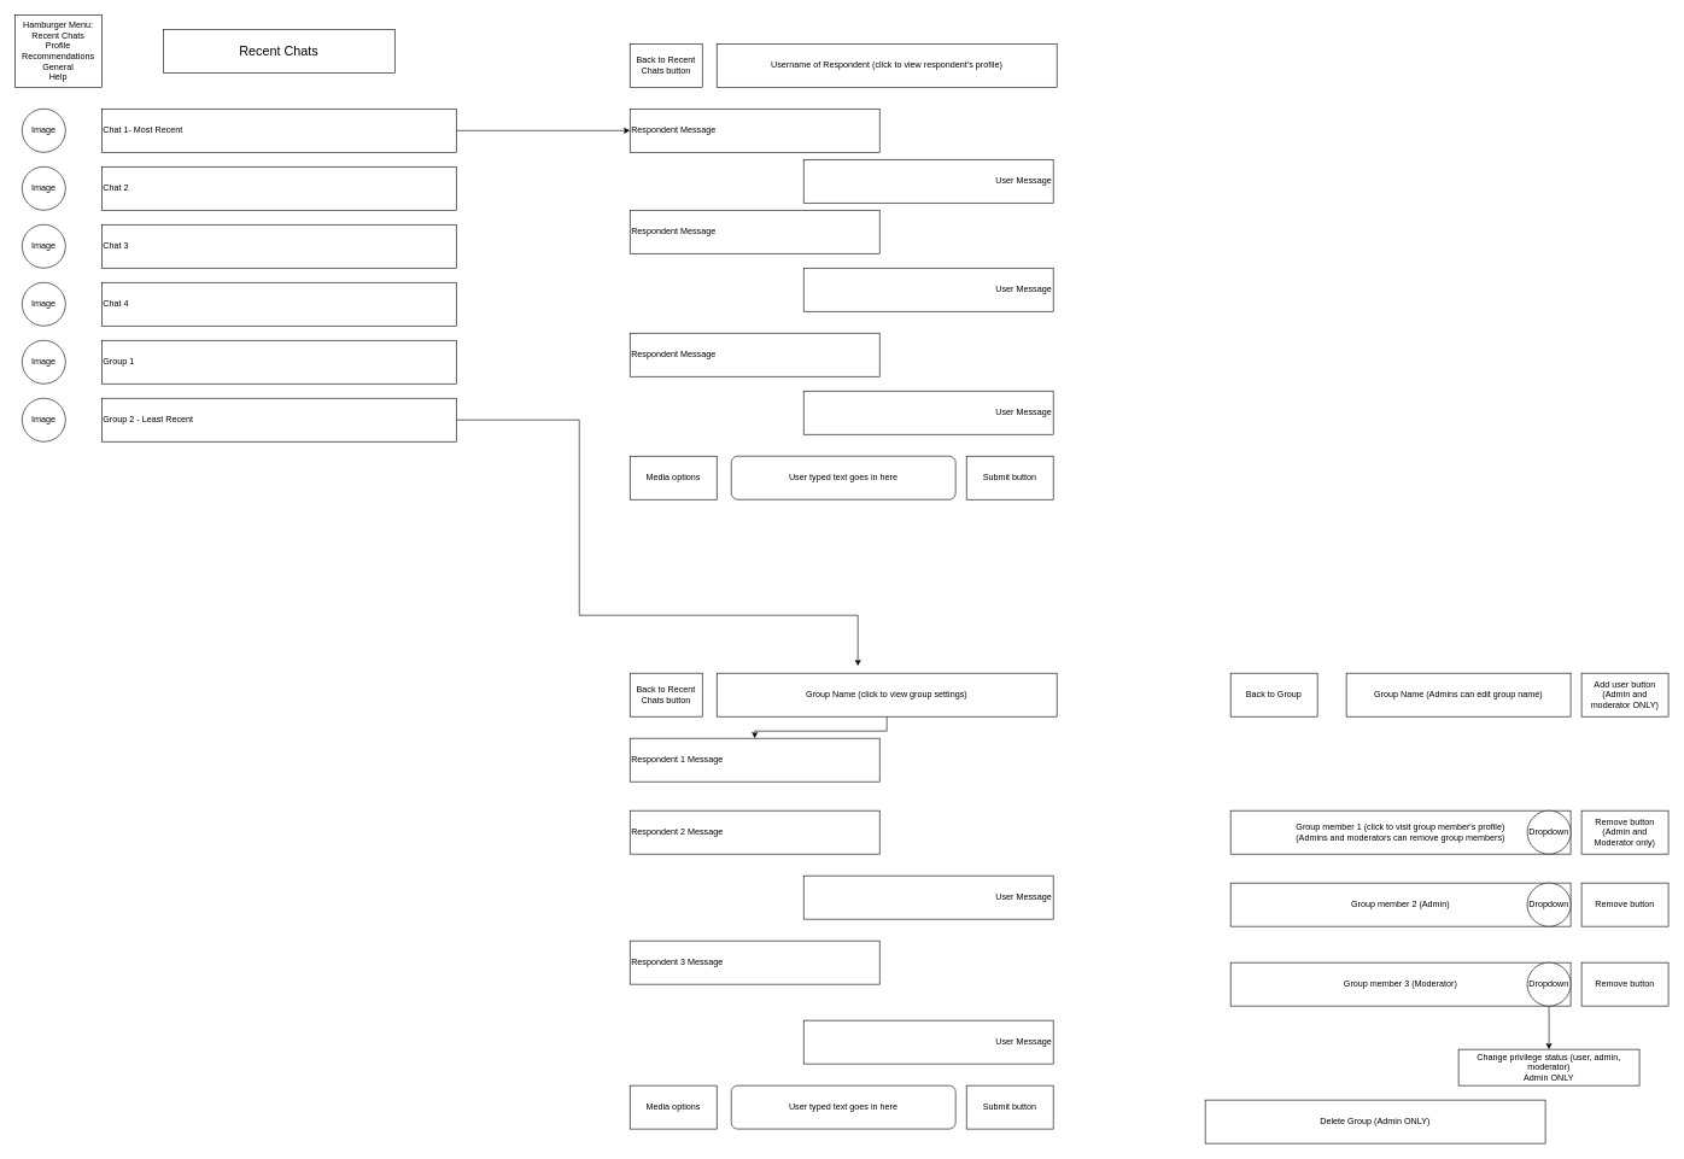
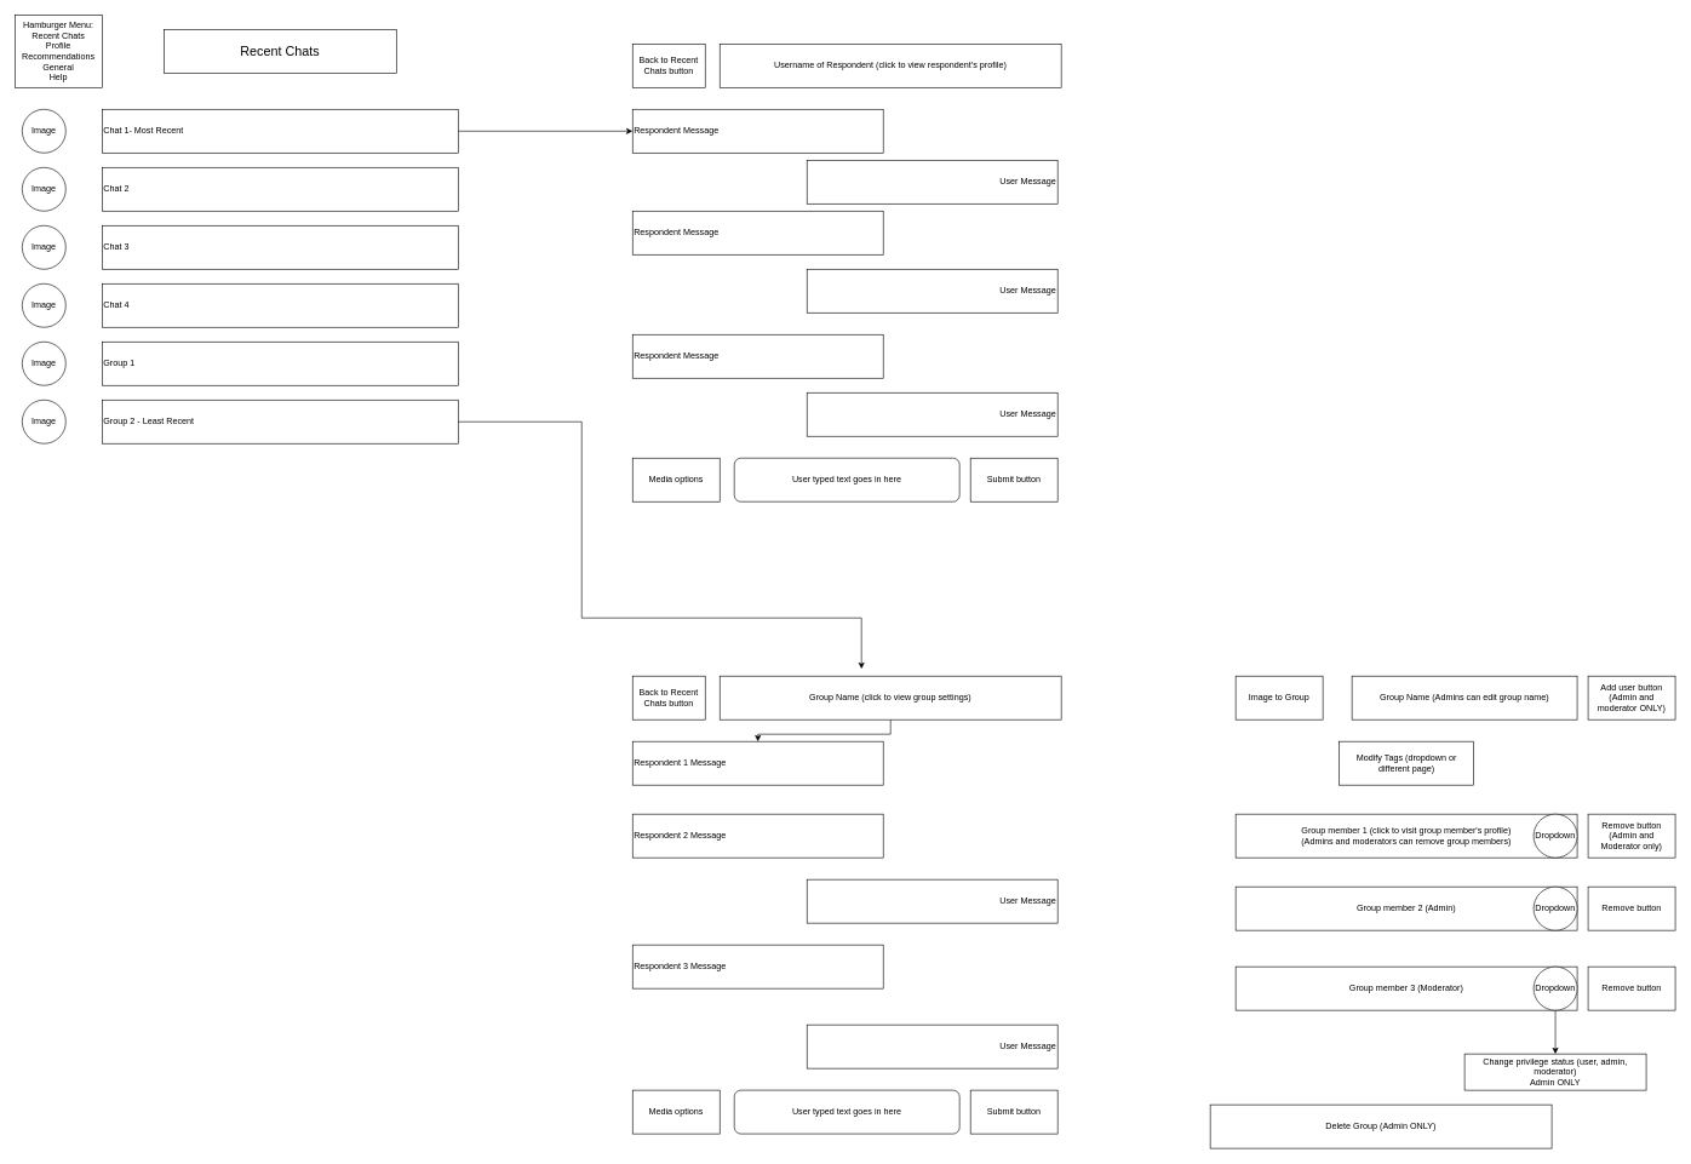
  <mxCell id="0" />
  <mxCell id="1" parent="0" />
  <mxCell id="2" value="Group member 3 (Moderator)" style="rounded=0;whiteSpace=wrap;html=1;align=center;" vertex="1" parent="1"><mxGeometry x="1700" y="1330" width="470" height="60" as="geometry" /></mxCell>
  <mxCell id="3" value="" style="edgeStyle=orthogonalEdgeStyle;rounded=0;orthogonalLoop=1;jettySize=auto;html=1;" edge="1" parent="1" source="4" target="19"><mxGeometry relative="1" as="geometry" /></mxCell>
  <mxCell id="4" value="Chat 1- Most Recent" style="rounded=0;whiteSpace=wrap;html=1;align=left;" vertex="1" parent="1"><mxGeometry x="140" y="150" width="490" height="60" as="geometry" /></mxCell>
  <mxCell id="5" value="Chat 2" style="rounded=0;whiteSpace=wrap;html=1;align=left;" vertex="1" parent="1"><mxGeometry x="140" y="230" width="490" height="60" as="geometry" /></mxCell>
  <mxCell id="6" value="Chat 3" style="rounded=0;whiteSpace=wrap;html=1;align=left;" vertex="1" parent="1"><mxGeometry x="140" y="310" width="490" height="60" as="geometry" /></mxCell>
  <mxCell id="7" value="Chat 4" style="rounded=0;whiteSpace=wrap;html=1;align=left;" vertex="1" parent="1"><mxGeometry x="140" y="390" width="490" height="60" as="geometry" /></mxCell>
  <mxCell id="8" value="Group 1" style="rounded=0;whiteSpace=wrap;html=1;align=left;" vertex="1" parent="1"><mxGeometry x="140" y="470" width="490" height="60" as="geometry" /></mxCell>
  <mxCell id="9" value="Hamburger Menu:&lt;br&gt;Recent Chats&lt;br&gt;Profile&lt;br&gt;Recommendations&lt;br&gt;General&lt;br&gt;Help" style="rounded=0;whiteSpace=wrap;html=1;" vertex="1" parent="1"><mxGeometry x="20" y="20" width="120" height="100" as="geometry" /></mxCell>
  <mxCell id="10" value="Image" style="ellipse;whiteSpace=wrap;html=1;aspect=fixed;" vertex="1" parent="1"><mxGeometry x="30" y="470" width="60" height="60" as="geometry" /></mxCell>
  <mxCell id="11" value="Image" style="ellipse;whiteSpace=wrap;html=1;aspect=fixed;" vertex="1" parent="1"><mxGeometry x="30" y="390" width="60" height="60" as="geometry" /></mxCell>
  <mxCell id="12" value="Image" style="ellipse;whiteSpace=wrap;html=1;aspect=fixed;" vertex="1" parent="1"><mxGeometry x="30" y="310" width="60" height="60" as="geometry" /></mxCell>
  <mxCell id="13" value="Image" style="ellipse;whiteSpace=wrap;html=1;aspect=fixed;" vertex="1" parent="1"><mxGeometry x="30" y="230" width="60" height="60" as="geometry" /></mxCell>
  <mxCell id="14" value="Image" style="ellipse;whiteSpace=wrap;html=1;aspect=fixed;" vertex="1" parent="1"><mxGeometry x="30" y="150" width="60" height="60" as="geometry" /></mxCell>
  <mxCell id="15" value="&lt;font style=&quot;font-size: 18px&quot;&gt;Recent Chats&lt;/font&gt;" style="rounded=0;whiteSpace=wrap;html=1;" vertex="1" parent="1"><mxGeometry x="225" y="40" width="320" height="60" as="geometry" /></mxCell>
  <mxCell id="16" value="" style="edgeStyle=orthogonalEdgeStyle;rounded=0;orthogonalLoop=1;jettySize=auto;html=1;" edge="1" parent="1" source="17"><mxGeometry relative="1" as="geometry"><mxPoint x="1185" y="920" as="targetPoint" /><Array as="points"><mxPoint x="800" y="580" /><mxPoint x="800" y="850" /></Array></mxGeometry></mxCell>
  <mxCell id="17" value="Group 2 - Least Recent" style="rounded=0;whiteSpace=wrap;html=1;align=left;" vertex="1" parent="1"><mxGeometry x="140" y="550" width="490" height="60" as="geometry" /></mxCell>
  <mxCell id="18" value="Image" style="ellipse;whiteSpace=wrap;html=1;aspect=fixed;" vertex="1" parent="1"><mxGeometry x="30" y="550" width="60" height="60" as="geometry" /></mxCell>
  <mxCell id="19" value="Respondent Message" style="whiteSpace=wrap;html=1;rounded=0;align=left;" vertex="1" parent="1"><mxGeometry x="870" y="150" width="345" height="60" as="geometry" /></mxCell>
  <mxCell id="20" value="Respondent Message" style="whiteSpace=wrap;html=1;rounded=0;align=left;" vertex="1" parent="1"><mxGeometry x="870" y="290" width="345" height="60" as="geometry" /></mxCell>
  <mxCell id="21" value="Respondent Message" style="whiteSpace=wrap;html=1;rounded=0;align=left;" vertex="1" parent="1"><mxGeometry x="870" y="460" width="345" height="60" as="geometry" /></mxCell>
  <mxCell id="22" value="User Message" style="whiteSpace=wrap;html=1;rounded=0;align=right;" vertex="1" parent="1"><mxGeometry x="1110" y="220" width="345" height="60" as="geometry" /></mxCell>
  <mxCell id="23" value="User Message" style="whiteSpace=wrap;html=1;rounded=0;align=right;" vertex="1" parent="1"><mxGeometry x="1110" y="370" width="345" height="60" as="geometry" /></mxCell>
  <mxCell id="24" value="User Message" style="whiteSpace=wrap;html=1;rounded=0;align=right;" vertex="1" parent="1"><mxGeometry x="1110" y="540" width="345" height="60" as="geometry" /></mxCell>
  <mxCell id="25" value="Username of Respondent (click to view respondent's profile)" style="rounded=0;whiteSpace=wrap;html=1;align=center;" vertex="1" parent="1"><mxGeometry x="990" y="60" width="470" height="60" as="geometry" /></mxCell>
  <mxCell id="26" value="User typed text goes in here" style="rounded=1;whiteSpace=wrap;html=1;align=center;" vertex="1" parent="1"><mxGeometry x="1010" y="630" width="310" height="60" as="geometry" /></mxCell>
  <mxCell id="27" value="Media options" style="rounded=0;whiteSpace=wrap;html=1;align=center;" vertex="1" parent="1"><mxGeometry x="870" y="630" width="120" height="60" as="geometry" /></mxCell>
  <mxCell id="28" value="Back to Recent Chats button" style="rounded=0;whiteSpace=wrap;html=1;align=center;" vertex="1" parent="1"><mxGeometry x="870" y="60" width="100" height="60" as="geometry" /></mxCell>
  <mxCell id="29" value="Submit button" style="rounded=0;whiteSpace=wrap;html=1;align=center;" vertex="1" parent="1"><mxGeometry x="1335" y="630" width="120" height="60" as="geometry" /></mxCell>
  <mxCell id="30" value="Respondent 1 Message" style="whiteSpace=wrap;html=1;rounded=0;align=left;" vertex="1" parent="1"><mxGeometry x="870" y="1020" width="345" height="60" as="geometry" /></mxCell>
  <mxCell id="31" value="Respondent 2 Message" style="whiteSpace=wrap;html=1;rounded=0;align=left;" vertex="1" parent="1"><mxGeometry x="870" y="1120" width="345" height="60" as="geometry" /></mxCell>
  <mxCell id="32" value="Respondent 3 Message" style="whiteSpace=wrap;html=1;rounded=0;align=left;" vertex="1" parent="1"><mxGeometry x="870" y="1300" width="345" height="60" as="geometry" /></mxCell>
  <mxCell id="33" value="User Message" style="whiteSpace=wrap;html=1;rounded=0;align=right;" vertex="1" parent="1"><mxGeometry x="1110" y="1210" width="345" height="60" as="geometry" /></mxCell>
  <mxCell id="34" value="User Message" style="whiteSpace=wrap;html=1;rounded=0;align=right;" vertex="1" parent="1"><mxGeometry x="1110" y="1410" width="345" height="60" as="geometry" /></mxCell>
  <mxCell id="35" value="" style="edgeStyle=orthogonalEdgeStyle;rounded=0;orthogonalLoop=1;jettySize=auto;html=1;" edge="1" parent="1" source="36" target="30"><mxGeometry relative="1" as="geometry"><mxPoint x="1690" y="960" as="targetPoint" /></mxGeometry></mxCell>
  <mxCell id="36" value="Group Name (click to view group settings)" style="rounded=0;whiteSpace=wrap;html=1;align=center;" vertex="1" parent="1"><mxGeometry x="990" y="930" width="470" height="60" as="geometry" /></mxCell>
  <mxCell id="37" value="User typed text goes in here" style="rounded=1;whiteSpace=wrap;html=1;align=center;" vertex="1" parent="1"><mxGeometry x="1010" y="1500" width="310" height="60" as="geometry" /></mxCell>
  <mxCell id="38" value="Media options" style="rounded=0;whiteSpace=wrap;html=1;align=center;" vertex="1" parent="1"><mxGeometry x="870" y="1500" width="120" height="60" as="geometry" /></mxCell>
  <mxCell id="39" value="Back to Recent Chats button" style="rounded=0;whiteSpace=wrap;html=1;align=center;" vertex="1" parent="1"><mxGeometry x="870" y="930" width="100" height="60" as="geometry" /></mxCell>
  <mxCell id="40" value="Submit button" style="rounded=0;whiteSpace=wrap;html=1;align=center;" vertex="1" parent="1"><mxGeometry x="1335" y="1500" width="120" height="60" as="geometry" /></mxCell>
  <mxCell id="41" value="Group Name (Admins can edit group name)" style="rounded=0;whiteSpace=wrap;html=1;align=center;" vertex="1" parent="1"><mxGeometry x="1860" y="930" width="310" height="60" as="geometry" /></mxCell>
  <mxCell id="42" value="Group member 1 (click to visit group member's profile) &lt;br&gt;(Admins and moderators can remove group members)" style="rounded=0;whiteSpace=wrap;html=1;align=center;" vertex="1" parent="1"><mxGeometry x="1700" y="1120" width="470" height="60" as="geometry" /></mxCell>
  <mxCell id="43" value="Group member 2 (Admin)" style="rounded=0;whiteSpace=wrap;html=1;align=center;" vertex="1" parent="1"><mxGeometry x="1700" y="1220" width="470" height="60" as="geometry" /></mxCell>
  <mxCell id="44" value="Delete Group (Admin ONLY)" style="rounded=0;whiteSpace=wrap;html=1;align=center;" vertex="1" parent="1"><mxGeometry x="1665" y="1520" width="470" height="60" as="geometry" /></mxCell>
  <mxCell id="45" value="Add user button (Admin and moderator ONLY)" style="rounded=0;whiteSpace=wrap;html=1;align=center;" vertex="1" parent="1"><mxGeometry x="2185" y="930" width="120" height="60" as="geometry" /></mxCell>
  <mxCell id="46" value="Remove button (Admin and Moderator only)" style="rounded=0;whiteSpace=wrap;html=1;align=center;" vertex="1" parent="1"><mxGeometry x="2185" y="1120" width="120" height="60" as="geometry" /></mxCell>
  <mxCell id="47" value="Remove button" style="rounded=0;whiteSpace=wrap;html=1;align=center;" vertex="1" parent="1"><mxGeometry x="2185" y="1330" width="120" height="60" as="geometry" /></mxCell>
  <mxCell id="48" value="Remove button" style="rounded=0;whiteSpace=wrap;html=1;align=center;" vertex="1" parent="1"><mxGeometry x="2185" y="1220" width="120" height="60" as="geometry" /></mxCell>
  <mxCell id="49" value="Dropdown" style="ellipse;whiteSpace=wrap;html=1;aspect=fixed;align=center;" vertex="1" parent="1"><mxGeometry x="2110" y="1120" width="60" height="60" as="geometry" /></mxCell>
  <mxCell id="50" value="" style="edgeStyle=orthogonalEdgeStyle;rounded=0;orthogonalLoop=1;jettySize=auto;html=1;" edge="1" parent="1" source="51" target="53"><mxGeometry relative="1" as="geometry" /></mxCell>
  <mxCell id="51" value="Dropdown" style="ellipse;whiteSpace=wrap;html=1;aspect=fixed;align=center;" vertex="1" parent="1"><mxGeometry x="2110" y="1330" width="60" height="60" as="geometry" /></mxCell>
  <mxCell id="52" value="Dropdown" style="ellipse;whiteSpace=wrap;html=1;aspect=fixed;align=center;" vertex="1" parent="1"><mxGeometry x="2110" y="1220" width="60" height="60" as="geometry" /></mxCell>
  <mxCell id="53" value="Change privilege status (user, admin, moderator)&lt;br&gt;Admin ONLY" style="whiteSpace=wrap;html=1;" vertex="1" parent="1"><mxGeometry x="2015" y="1450" width="250" height="50" as="geometry" /></mxCell>
- <mxCell id="54" value="Back to Group" style="rounded=0;whiteSpace=wrap;html=1;align=center;" vertex="1" parent="1"><mxGeometry x="1700" y="930" width="120" height="60" as="geometry" /></mxCell>
+ <mxCell id="54" value="Image to Group" style="rounded=0;whiteSpace=wrap;html=1;align=center;" vertex="1" parent="1"><mxGeometry x="1700" y="930" width="120" height="60" as="geometry" /></mxCell>
+ <mxCell id="55" value="Modify Tags (dropdown or different page)" style="rounded=0;whiteSpace=wrap;html=1;align=center;" vertex="1" parent="1"><mxGeometry x="1842.5" y="1020" width="185" height="60" as="geometry" /></mxCell>
